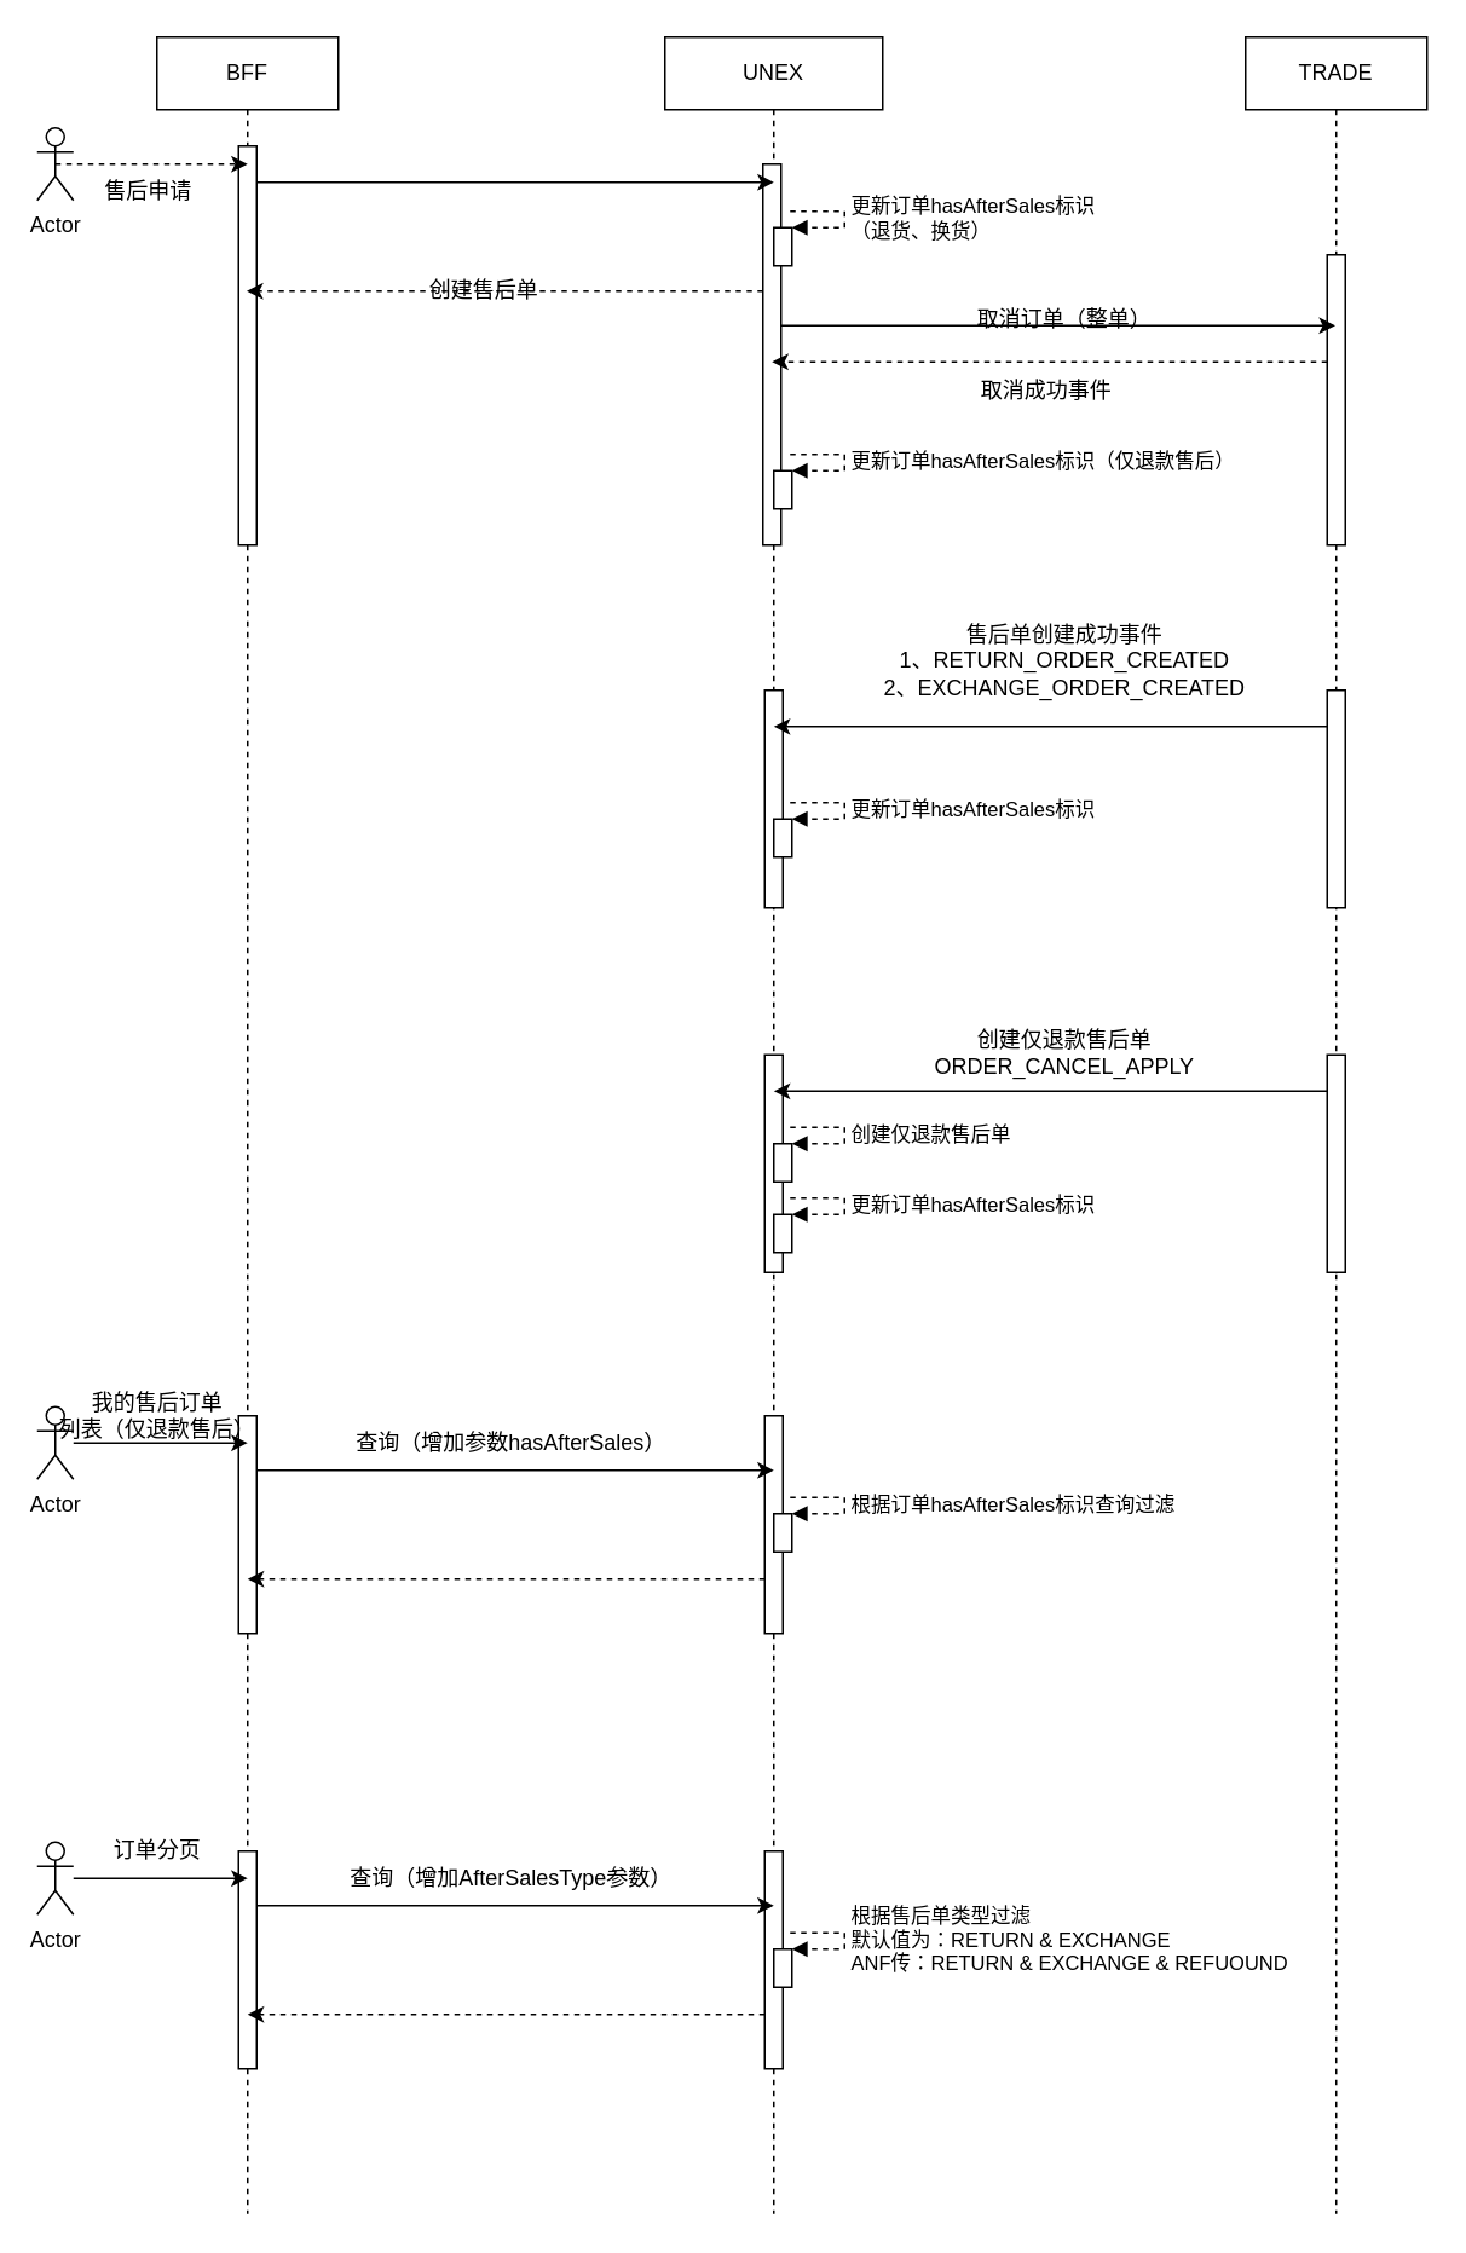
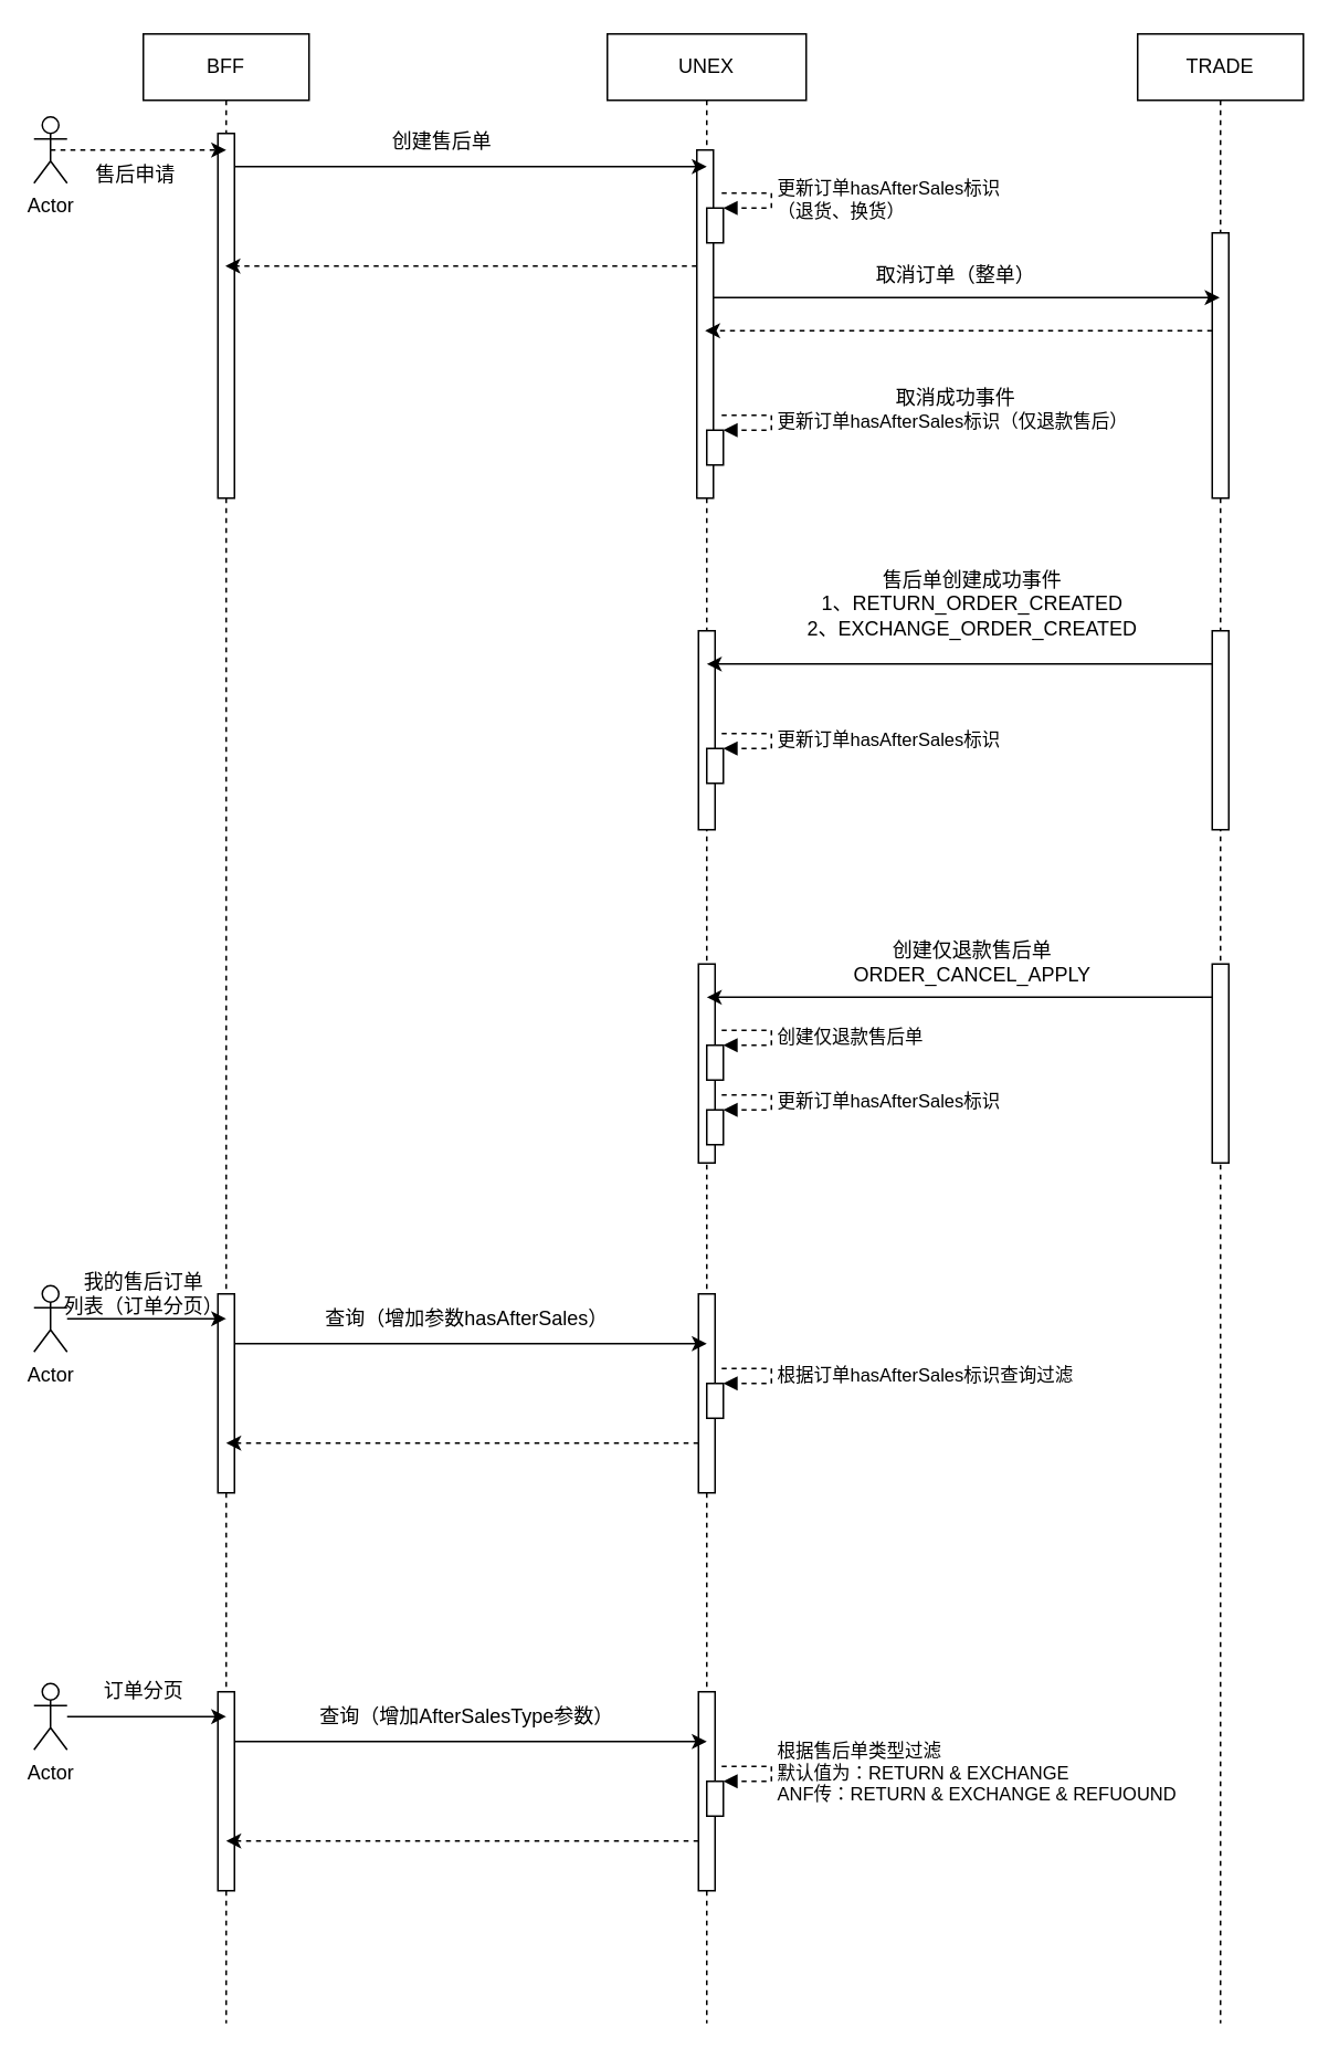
  <mxCell id="0" />
  <mxCell id="1" parent="0" />
  <mxCell id="2" value="BFF" style="shape=umlLifeline;perimeter=lifelinePerimeter;whiteSpace=wrap;html=1;container=1;collapsible=0;recursiveResize=0;outlineConnect=0;" vertex="1" parent="1"><mxGeometry x="86" y="20" width="100" height="1200" as="geometry" /></mxCell>
  <mxCell id="3" value="" style="html=1;points=[];perimeter=orthogonalPerimeter;" vertex="1" parent="2"><mxGeometry x="45" y="60" width="10" height="220" as="geometry" /></mxCell>
  <mxCell id="4" value="" style="html=1;points=[];perimeter=orthogonalPerimeter;" vertex="1" parent="2"><mxGeometry x="45" y="760" width="10" height="120" as="geometry" /></mxCell>
  <mxCell id="5" value="售后申请" style="text;html=1;align=center;verticalAlign=middle;resizable=0;points=[];autosize=1;strokeColor=none;fillColor=none;" vertex="1" parent="2"><mxGeometry x="-40" y="70" width="70" height="30" as="geometry" /></mxCell>
  <mxCell id="6" value="UNEX" style="shape=umlLifeline;perimeter=lifelinePerimeter;whiteSpace=wrap;html=1;container=1;collapsible=0;recursiveResize=0;outlineConnect=0;" vertex="1" parent="1"><mxGeometry x="366" y="20" width="120" height="1200" as="geometry" /></mxCell>
  <mxCell id="7" value="" style="html=1;points=[];perimeter=orthogonalPerimeter;" vertex="1" parent="6"><mxGeometry x="54" y="70" width="10" height="210" as="geometry" /></mxCell>
  <mxCell id="8" value="" style="html=1;points=[];perimeter=orthogonalPerimeter;" vertex="1" parent="6"><mxGeometry x="55" y="360" width="10" height="120" as="geometry" /></mxCell>
  <mxCell id="9" value="" style="html=1;points=[];perimeter=orthogonalPerimeter;" vertex="1" parent="6"><mxGeometry x="60" y="431" width="10" height="21" as="geometry" /></mxCell>
  <mxCell id="10" value="更新订单hasAfterSales标识" style="edgeStyle=orthogonalEdgeStyle;html=1;align=left;spacingLeft=2;endArrow=block;rounded=0;entryX=1;entryY=0;dashed=1;" edge="1" parent="6" target="9"><mxGeometry x="0.013" relative="1" as="geometry"><mxPoint x="69" y="422" as="sourcePoint" /><Array as="points"><mxPoint x="99" y="422" /></Array><mxPoint as="offset" /></mxGeometry></mxCell>
  <mxCell id="11" value="" style="html=1;points=[];perimeter=orthogonalPerimeter;" vertex="1" parent="6"><mxGeometry x="55" y="760" width="10" height="120" as="geometry" /></mxCell>
  <mxCell id="12" value="" style="html=1;points=[];perimeter=orthogonalPerimeter;" vertex="1" parent="6"><mxGeometry x="60" y="239" width="10" height="21" as="geometry" /></mxCell>
  <mxCell id="13" value="更新订单hasAfterSales标识（仅退款售后）" style="edgeStyle=orthogonalEdgeStyle;html=1;align=left;spacingLeft=2;endArrow=block;rounded=0;entryX=1;entryY=0;dashed=1;" edge="1" parent="6" target="12"><mxGeometry x="0.013" relative="1" as="geometry"><mxPoint x="69" y="230" as="sourcePoint" /><Array as="points"><mxPoint x="99" y="230" /></Array><mxPoint as="offset" /></mxGeometry></mxCell>
  <mxCell id="14" value="" style="html=1;points=[];perimeter=orthogonalPerimeter;" vertex="1" parent="6"><mxGeometry x="60" y="105" width="10" height="21" as="geometry" /></mxCell>
  <mxCell id="15" value="更新订单hasAfterSales标识&lt;br&gt;（退货、换货）" style="edgeStyle=orthogonalEdgeStyle;html=1;align=left;spacingLeft=2;endArrow=block;rounded=0;entryX=1;entryY=0;dashed=1;" edge="1" parent="6" target="14"><mxGeometry relative="1" as="geometry"><mxPoint x="69" y="96" as="sourcePoint" /><Array as="points"><mxPoint x="99" y="96" /></Array><mxPoint as="offset" /></mxGeometry></mxCell>
  <mxCell id="16" value="" style="html=1;points=[];perimeter=orthogonalPerimeter;" vertex="1" parent="6"><mxGeometry x="60" y="814" width="10" height="21" as="geometry" /></mxCell>
  <mxCell id="17" value="根据订单hasAfterSales标识查询过滤" style="edgeStyle=orthogonalEdgeStyle;html=1;align=left;spacingLeft=2;endArrow=block;rounded=0;entryX=1;entryY=0;dashed=1;" edge="1" parent="6" target="16"><mxGeometry relative="1" as="geometry"><mxPoint x="69" y="805" as="sourcePoint" /><Array as="points"><mxPoint x="99" y="805" /></Array><mxPoint as="offset" /></mxGeometry></mxCell>
  <mxCell id="18" value="TRADE" style="shape=umlLifeline;perimeter=lifelinePerimeter;whiteSpace=wrap;html=1;container=1;collapsible=0;recursiveResize=0;outlineConnect=0;" vertex="1" parent="1"><mxGeometry x="686" y="20" width="100" height="1200" as="geometry" /></mxCell>
  <mxCell id="19" value="" style="html=1;points=[];perimeter=orthogonalPerimeter;" vertex="1" parent="18"><mxGeometry x="45" y="120" width="10" height="160" as="geometry" /></mxCell>
  <mxCell id="20" value="" style="html=1;points=[];perimeter=orthogonalPerimeter;" vertex="1" parent="18"><mxGeometry x="45" y="360" width="10" height="120" as="geometry" /></mxCell>
- <mxCell id="21" value="创建售后单" style="text;html=1;align=center;verticalAlign=middle;resizable=0;points=[];autosize=1;strokeColor=none;fillColor=none;" vertex="1" parent="1"><mxGeometry x="226" y="145" width="80" height="30" as="geometry" /></mxCell>
+ <mxCell id="21" value="创建售后单" style="text;html=1;align=center;verticalAlign=middle;resizable=0;points=[];autosize=1;strokeColor=none;fillColor=none;" vertex="1" parent="1"><mxGeometry x="226" y="70" width="80" height="30" as="geometry" /></mxCell>
  <mxCell id="22" style="edgeStyle=orthogonalEdgeStyle;rounded=0;orthogonalLoop=1;jettySize=auto;html=1;dashed=1;" edge="1" parent="1"><mxGeometry relative="1" as="geometry"><Array as="points"><mxPoint x="276" y="160" /><mxPoint x="276" y="160" /></Array><mxPoint x="420" y="160" as="sourcePoint" /><mxPoint x="135.5" y="160" as="targetPoint" /></mxGeometry></mxCell>
  <mxCell id="23" style="edgeStyle=orthogonalEdgeStyle;rounded=0;orthogonalLoop=1;jettySize=auto;html=1;" edge="1" parent="1"><mxGeometry relative="1" as="geometry"><Array as="points"><mxPoint x="636" y="179" /><mxPoint x="636" y="179" /></Array><mxPoint x="430" y="179" as="sourcePoint" /><mxPoint x="735.5" y="179" as="targetPoint" /></mxGeometry></mxCell>
- <mxCell id="24" value="取消订单（整单）" style="text;html=1;align=center;verticalAlign=middle;resizable=0;points=[];autosize=1;strokeColor=none;fillColor=none;" vertex="1" parent="1"><mxGeometry x="526" y="161" width="120" height="30" as="geometry" /></mxCell>
+ <mxCell id="24" value="取消订单（整单）" style="text;html=1;align=center;verticalAlign=middle;resizable=0;points=[];autosize=1;strokeColor=none;fillColor=none;" vertex="1" parent="1"><mxGeometry x="516" y="151" width="120" height="30" as="geometry" /></mxCell>
  <mxCell id="25" style="edgeStyle=orthogonalEdgeStyle;rounded=0;orthogonalLoop=1;jettySize=auto;html=1;exitX=0.5;exitY=0.5;exitDx=0;exitDy=0;exitPerimeter=0;dashed=1;" edge="1" parent="1" source="26"><mxGeometry relative="1" as="geometry"><mxPoint x="136" y="90" as="targetPoint" /><Array as="points"><mxPoint x="136" y="90" /></Array></mxGeometry></mxCell>
  <mxCell id="26" value="Actor" style="shape=umlActor;verticalLabelPosition=bottom;verticalAlign=top;html=1;" vertex="1" parent="1"><mxGeometry x="20" y="70" width="20" height="40" as="geometry" /></mxCell>
  <mxCell id="27" style="edgeStyle=orthogonalEdgeStyle;rounded=0;orthogonalLoop=1;jettySize=auto;html=1;entryX=0.5;entryY=0.167;entryDx=0;entryDy=0;entryPerimeter=0;" edge="1" parent="1" source="20" target="8"><mxGeometry relative="1" as="geometry"><Array as="points"><mxPoint x="616" y="400" /><mxPoint x="616" y="400" /></Array></mxGeometry></mxCell>
  <mxCell id="28" value="售后单创建成功事件&lt;br&gt;&lt;div&gt;1、RETURN_ORDER_CREATED&lt;/div&gt;&lt;div&gt;2、EXCHANGE_ORDER_CREATED&lt;/div&gt;" style="text;html=1;align=center;verticalAlign=middle;resizable=0;points=[];autosize=1;strokeColor=none;fillColor=none;" vertex="1" parent="1"><mxGeometry x="476" y="334" width="220" height="60" as="geometry" /></mxCell>
  <mxCell id="29" style="edgeStyle=orthogonalEdgeStyle;rounded=0;orthogonalLoop=1;jettySize=auto;html=1;entryX=0.5;entryY=0.458;entryDx=0;entryDy=0;entryPerimeter=0;" edge="1" parent="1" source="30"><mxGeometry relative="1" as="geometry"><mxPoint x="136" y="794.96" as="targetPoint" /></mxGeometry></mxCell>
  <mxCell id="30" value="Actor" style="shape=umlActor;verticalLabelPosition=bottom;verticalAlign=top;html=1;" vertex="1" parent="1"><mxGeometry x="20" y="775" width="20" height="40" as="geometry" /></mxCell>
- <mxCell id="31" value="我的售后订单&lt;br&gt;列表（仅退款售后）" style="text;html=1;align=center;verticalAlign=middle;resizable=0;points=[];autosize=1;strokeColor=none;fillColor=none;" vertex="1" parent="1"><mxGeometry x="26" y="760" width="120" height="40" as="geometry" /></mxCell>
+ <mxCell id="31" value="我的售后订单&lt;br&gt;列表（订单分页）" style="text;html=1;align=center;verticalAlign=middle;resizable=0;points=[];autosize=1;strokeColor=none;fillColor=none;" vertex="1" parent="1"><mxGeometry x="26" y="760" width="120" height="40" as="geometry" /></mxCell>
  <mxCell id="32" style="edgeStyle=orthogonalEdgeStyle;rounded=0;orthogonalLoop=1;jettySize=auto;html=1;" edge="1" parent="1" source="4"><mxGeometry relative="1" as="geometry"><Array as="points"><mxPoint x="426" y="810" /></Array><mxPoint x="426" y="810" as="targetPoint" /></mxGeometry></mxCell>
  <mxCell id="33" style="edgeStyle=orthogonalEdgeStyle;rounded=0;orthogonalLoop=1;jettySize=auto;html=1;strokeColor=#000000;" edge="1" parent="1" source="3"><mxGeometry relative="1" as="geometry"><Array as="points"><mxPoint x="166" y="100" /><mxPoint x="166" y="100" /></Array><mxPoint x="426" y="100" as="targetPoint" /></mxGeometry></mxCell>
- <mxCell id="34" value="取消成功事件" style="text;html=1;align=center;verticalAlign=middle;resizable=0;points=[];autosize=1;strokeColor=none;fillColor=none;" vertex="1" parent="1"><mxGeometry x="526" y="200" width="100" height="30" as="geometry" /></mxCell>
+ <mxCell id="34" value="取消成功事件" style="text;html=1;align=center;verticalAlign=middle;resizable=0;points=[];autosize=1;strokeColor=none;fillColor=none;" vertex="1" parent="1"><mxGeometry x="526" y="225" width="100" height="30" as="geometry" /></mxCell>
  <mxCell id="35" style="edgeStyle=orthogonalEdgeStyle;rounded=0;orthogonalLoop=1;jettySize=auto;html=1;dashed=1;" edge="1" parent="1"><mxGeometry relative="1" as="geometry"><mxPoint x="731" y="199" as="sourcePoint" /><mxPoint x="425" y="199" as="targetPoint" /><Array as="points"><mxPoint x="696" y="199" /><mxPoint x="696" y="199" /></Array></mxGeometry></mxCell>
  <mxCell id="36" value="" style="html=1;points=[];perimeter=orthogonalPerimeter;" vertex="1" parent="1"><mxGeometry x="421" y="581" width="10" height="120" as="geometry" /></mxCell>
  <mxCell id="37" value="" style="html=1;points=[];perimeter=orthogonalPerimeter;" vertex="1" parent="1"><mxGeometry x="426" y="630" width="10" height="21" as="geometry" /></mxCell>
  <mxCell id="38" value="创建仅退款售后单" style="edgeStyle=orthogonalEdgeStyle;html=1;align=left;spacingLeft=2;endArrow=block;rounded=0;entryX=1;entryY=0;dashed=1;" edge="1" parent="1" target="37"><mxGeometry relative="1" as="geometry"><mxPoint x="435" y="621" as="sourcePoint" /><Array as="points"><mxPoint x="465" y="621" /></Array><mxPoint as="offset" /></mxGeometry></mxCell>
  <mxCell id="39" value="" style="html=1;points=[];perimeter=orthogonalPerimeter;" vertex="1" parent="1"><mxGeometry x="731" y="581" width="10" height="120" as="geometry" /></mxCell>
  <mxCell id="40" style="edgeStyle=orthogonalEdgeStyle;rounded=0;orthogonalLoop=1;jettySize=auto;html=1;entryX=0.5;entryY=0.167;entryDx=0;entryDy=0;entryPerimeter=0;" edge="1" parent="1" source="39" target="36"><mxGeometry relative="1" as="geometry"><Array as="points"><mxPoint x="616" y="601" /><mxPoint x="616" y="601" /></Array></mxGeometry></mxCell>
  <mxCell id="41" value="创建仅退款售后单&lt;br&gt;ORDER_CANCEL_APPLY" style="text;html=1;align=center;verticalAlign=middle;resizable=0;points=[];autosize=1;strokeColor=none;fillColor=none;" vertex="1" parent="1"><mxGeometry x="501" y="560" width="170" height="40" as="geometry" /></mxCell>
  <mxCell id="42" value="" style="html=1;points=[];perimeter=orthogonalPerimeter;" vertex="1" parent="1"><mxGeometry x="426" y="669" width="10" height="21" as="geometry" /></mxCell>
  <mxCell id="43" value="更新订单hasAfterSales标识" style="edgeStyle=orthogonalEdgeStyle;html=1;align=left;spacingLeft=2;endArrow=block;rounded=0;entryX=1;entryY=0;dashed=1;" edge="1" parent="1" target="42"><mxGeometry relative="1" as="geometry"><mxPoint x="435" y="660" as="sourcePoint" /><Array as="points"><mxPoint x="465" y="660" /></Array><mxPoint as="offset" /></mxGeometry></mxCell>
  <mxCell id="44" value="查询（增加参数hasAfterSales）" style="text;html=1;align=center;verticalAlign=middle;resizable=0;points=[];autosize=1;strokeColor=none;fillColor=none;" vertex="1" parent="1"><mxGeometry x="186" y="780" width="190" height="30" as="geometry" /></mxCell>
  <mxCell id="45" style="edgeStyle=orthogonalEdgeStyle;rounded=0;orthogonalLoop=1;jettySize=auto;html=1;entryX=0.5;entryY=0.75;entryDx=0;entryDy=0;entryPerimeter=0;dashed=1;" edge="1" parent="1" source="11" target="4"><mxGeometry relative="1" as="geometry"><Array as="points"><mxPoint x="386" y="870" /><mxPoint x="386" y="870" /></Array></mxGeometry></mxCell>
  <mxCell id="46" value="" style="html=1;points=[];perimeter=orthogonalPerimeter;" vertex="1" parent="1"><mxGeometry x="131" y="1020" width="10" height="120" as="geometry" /></mxCell>
  <mxCell id="47" value="" style="html=1;points=[];perimeter=orthogonalPerimeter;" vertex="1" parent="1"><mxGeometry x="421" y="1020" width="10" height="120" as="geometry" /></mxCell>
  <mxCell id="48" style="edgeStyle=orthogonalEdgeStyle;rounded=0;orthogonalLoop=1;jettySize=auto;html=1;entryX=0.5;entryY=0.458;entryDx=0;entryDy=0;entryPerimeter=0;" edge="1" parent="1" source="49"><mxGeometry relative="1" as="geometry"><mxPoint x="136" y="1034.96" as="targetPoint" /></mxGeometry></mxCell>
  <mxCell id="49" value="Actor" style="shape=umlActor;verticalLabelPosition=bottom;verticalAlign=top;html=1;" vertex="1" parent="1"><mxGeometry x="20" y="1015" width="20" height="40" as="geometry" /></mxCell>
  <mxCell id="50" value="订单分页" style="text;html=1;align=center;verticalAlign=middle;resizable=0;points=[];autosize=1;strokeColor=none;fillColor=none;" vertex="1" parent="1"><mxGeometry x="46" y="1005" width="80" height="30" as="geometry" /></mxCell>
  <mxCell id="51" style="edgeStyle=orthogonalEdgeStyle;rounded=0;orthogonalLoop=1;jettySize=auto;html=1;" edge="1" parent="1" source="46"><mxGeometry relative="1" as="geometry"><Array as="points"><mxPoint x="426" y="1050" /></Array><mxPoint x="426" y="1050" as="targetPoint" /></mxGeometry></mxCell>
  <mxCell id="52" value="查询（增加AfterSalesType参数&lt;span style=&quot;background-color: initial;&quot;&gt;）&lt;/span&gt;" style="text;html=1;align=center;verticalAlign=middle;resizable=0;points=[];autosize=1;strokeColor=none;fillColor=none;" vertex="1" parent="1"><mxGeometry x="181" y="1020" width="200" height="30" as="geometry" /></mxCell>
  <mxCell id="53" style="edgeStyle=orthogonalEdgeStyle;rounded=0;orthogonalLoop=1;jettySize=auto;html=1;entryX=0.5;entryY=0.75;entryDx=0;entryDy=0;entryPerimeter=0;dashed=1;" edge="1" parent="1" source="47" target="46"><mxGeometry relative="1" as="geometry"><Array as="points"><mxPoint x="386" y="1110" /><mxPoint x="386" y="1110" /></Array></mxGeometry></mxCell>
  <mxCell id="54" value="" style="html=1;points=[];perimeter=orthogonalPerimeter;" vertex="1" parent="1"><mxGeometry x="426" y="1074" width="10" height="21" as="geometry" /></mxCell>
  <mxCell id="55" value="根据售后单类型过滤&lt;br&gt;默认值为：RETURN &amp;amp;&amp;nbsp;EXCHANGE&lt;br&gt;ANF传：RETURN &amp;amp; EXCHANGE &amp;amp; REFUOUND" style="edgeStyle=orthogonalEdgeStyle;html=1;align=left;spacingLeft=2;endArrow=block;rounded=0;entryX=1;entryY=0;dashed=1;" edge="1" parent="1" target="54"><mxGeometry relative="1" as="geometry"><mxPoint x="435" y="1065" as="sourcePoint" /><Array as="points"><mxPoint x="465" y="1065" /></Array><mxPoint as="offset" /></mxGeometry></mxCell>
